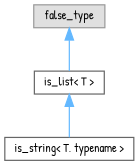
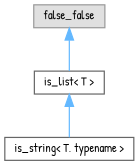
  digraph {
    fontname="Patrick Hand"
    rankdir=TB
    node [color=grey40 fillcolor=white fontname="Patrick Hand" fontsize=10 shape=box style=filled]
    edge [color=steelblue1 dir=back fontname="Patrick Hand" fontsize=10 labelfontname=Helvetica labelfontsize=10 style=solid]
-   n1 [color=grey60 fillcolor="#E0E0E0" height=0.2 label=false_type width=0.4]
+   n1 [color=grey60 fillcolor="#E0E0E0" height=0.2 label=false_false width=0.4]
    n2 [height=0.2 label="is_list\< T \>" width=0.4]
    n3 [height=0.2 label="is_string\< T, typename \>" width=0.4]
    n1 -> n2
    n2 -> n3
  }
